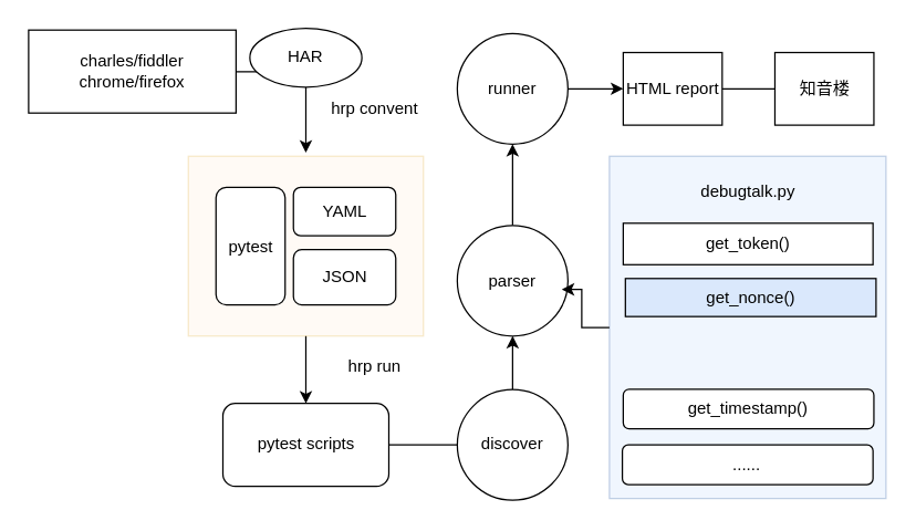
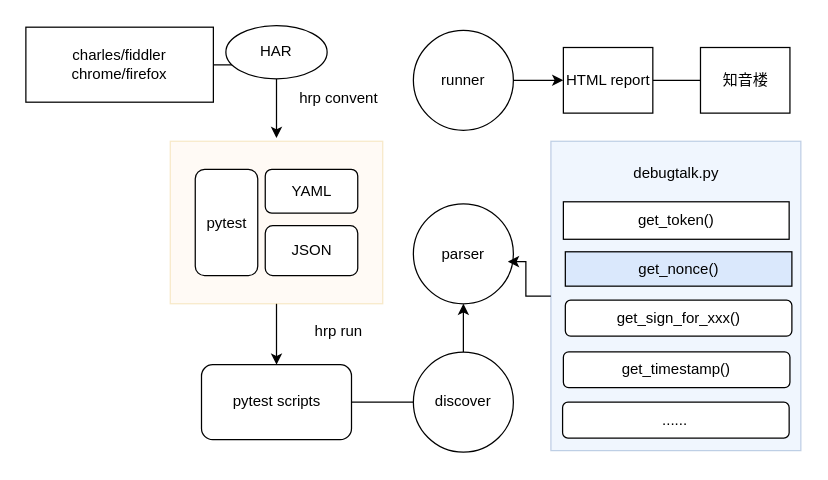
  <mxCell id="0" />
  <mxCell id="1" parent="0" />
  <mxCell id="2" value="" style="whiteSpace=wrap;html=1;fillColor=#dae8fc;strokeColor=#6c8ebf;opacity=40;" parent="1" vertex="1"><mxGeometry x="440" y="112.5" width="200" height="247.5" as="geometry" /></mxCell>
  <mxCell id="3" style="edgeStyle=orthogonalEdgeStyle;rounded=0;orthogonalLoop=1;jettySize=auto;html=1;entryX=0.5;entryY=0;entryDx=0;entryDy=0;" parent="1" source="4" target="14" edge="1"><mxGeometry relative="1" as="geometry" /></mxCell>
  <mxCell id="4" value="" style="whiteSpace=wrap;html=1;opacity=20;fillColor=#ffe6cc;strokeColor=#d79b00;" parent="1" vertex="1"><mxGeometry x="135.5" y="112.5" width="170" height="130" as="geometry" /></mxCell>
  <mxCell id="5" style="edgeStyle=orthogonalEdgeStyle;rounded=0;orthogonalLoop=1;jettySize=auto;html=1;entryX=0;entryY=0.5;entryDx=0;entryDy=0;" parent="1" source="6" target="8" edge="1"><mxGeometry relative="1" as="geometry" /></mxCell>
  <mxCell id="6" value="charles/fiddler&lt;br&gt;chrome/firefox" style="rounded=0;whiteSpace=wrap;html=1;" parent="1" vertex="1"><mxGeometry x="20" y="21.25" width="150" height="60" as="geometry" /></mxCell>
  <mxCell id="7" style="edgeStyle=orthogonalEdgeStyle;rounded=0;orthogonalLoop=1;jettySize=auto;html=1;" parent="1" source="8" edge="1"><mxGeometry relative="1" as="geometry"><mxPoint x="220.5" y="110" as="targetPoint" /></mxGeometry></mxCell>
  <mxCell id="8" value="HAR" style="ellipse;whiteSpace=wrap;html=1;" parent="1" vertex="1"><mxGeometry x="180" y="20" width="81" height="42.5" as="geometry" /></mxCell>
  <mxCell id="9" value="hrp convent" style="text;html=1;align=center;verticalAlign=middle;resizable=0;points=[];autosize=1;strokeColor=none;fillColor=none;" parent="1" vertex="1"><mxGeometry x="225" y="62.5" width="90" height="30" as="geometry" /></mxCell>
  <mxCell id="10" value="pytest" style="rounded=1;whiteSpace=wrap;html=1;" parent="1" vertex="1"><mxGeometry x="155.5" y="135" width="50" height="85" as="geometry" /></mxCell>
  <mxCell id="11" value="YAML" style="rounded=1;whiteSpace=wrap;html=1;" parent="1" vertex="1"><mxGeometry x="211.5" y="135" width="74" height="35" as="geometry" /></mxCell>
  <mxCell id="12" value="JSON" style="rounded=1;whiteSpace=wrap;html=1;" parent="1" vertex="1"><mxGeometry x="211.5" y="180" width="74" height="40" as="geometry" /></mxCell>
  <mxCell id="13" style="edgeStyle=orthogonalEdgeStyle;rounded=0;orthogonalLoop=1;jettySize=auto;html=1;entryX=0;entryY=0.5;entryDx=0;entryDy=0;endArrow=none;" parent="1" source="14" target="16" edge="1"><mxGeometry relative="1" as="geometry" /></mxCell>
  <mxCell id="14" value="pytest scripts" style="rounded=1;whiteSpace=wrap;html=1;" parent="1" vertex="1"><mxGeometry x="160.5" y="291.25" width="120" height="60" as="geometry" /></mxCell>
  <mxCell id="15" style="edgeStyle=orthogonalEdgeStyle;rounded=0;orthogonalLoop=1;jettySize=auto;html=1;entryX=0.5;entryY=1;entryDx=0;entryDy=0;" parent="1" source="16" target="18" edge="1"><mxGeometry relative="1" as="geometry" /></mxCell>
  <mxCell id="16" value="discover" style="ellipse;whiteSpace=wrap;html=1;aspect=fixed;" parent="1" vertex="1"><mxGeometry x="330" y="281.25" width="80" height="80" as="geometry" /></mxCell>
- <mxCell id="17" style="edgeStyle=orthogonalEdgeStyle;rounded=0;orthogonalLoop=1;jettySize=auto;html=1;entryX=0.5;entryY=1;entryDx=0;entryDy=0;" parent="1" source="18" target="20" edge="1"><mxGeometry relative="1" as="geometry" /></mxCell>
  <mxCell id="18" value="parser" style="ellipse;whiteSpace=wrap;html=1;aspect=fixed;" parent="1" vertex="1"><mxGeometry x="330" y="162.5" width="80" height="80" as="geometry" /></mxCell>
  <mxCell id="19" style="edgeStyle=orthogonalEdgeStyle;rounded=0;orthogonalLoop=1;jettySize=auto;html=1;entryX=0;entryY=0.5;entryDx=0;entryDy=0;" parent="1" source="20" target="23" edge="1"><mxGeometry relative="1" as="geometry" /></mxCell>
  <mxCell id="20" value="runner" style="ellipse;whiteSpace=wrap;html=1;aspect=fixed;" parent="1" vertex="1"><mxGeometry x="330" y="23.75" width="80" height="80" as="geometry" /></mxCell>
  <mxCell id="21" value="hrp run" style="text;html=1;align=center;verticalAlign=middle;resizable=0;points=[];autosize=1;strokeColor=none;fillColor=none;" parent="1" vertex="1"><mxGeometry x="240" y="250" width="60" height="30" as="geometry" /></mxCell>
  <mxCell id="22" style="edgeStyle=orthogonalEdgeStyle;rounded=0;orthogonalLoop=1;jettySize=auto;html=1;entryX=0;entryY=0.5;entryDx=0;entryDy=0;endArrow=none;" parent="1" source="23" target="27" edge="1"><mxGeometry relative="1" as="geometry" /></mxCell>
  <mxCell id="23" value="HTML report" style="whiteSpace=wrap;html=1;" parent="1" vertex="1"><mxGeometry x="450" y="37.5" width="71.56" height="52.5" as="geometry" /></mxCell>
  <mxCell id="24" value="get_token()" style="rounded=0;whiteSpace=wrap;html=1;" parent="1" vertex="1"><mxGeometry x="450" y="160.93" width="180.62" height="30" as="geometry" /></mxCell>
  <mxCell id="25" value="get_nonce()" style="rounded=0;whiteSpace=wrap;html=1;fillColor=#dae8fc;" parent="1" vertex="1"><mxGeometry x="451.56" y="200.93" width="181.25" height="27.5" as="geometry" /></mxCell>
+ <mxCell id="26" value="get_sign_for_xxx()" style="rounded=1;whiteSpace=wrap;html=1;" parent="1" vertex="1"><mxGeometry x="451.56" y="239.68" width="181.25" height="28.75" as="geometry" /></mxCell>
  <mxCell id="27" value="知音楼" style="whiteSpace=wrap;html=1;" parent="1" vertex="1"><mxGeometry x="559.69" y="37.5" width="71.56" height="52.5" as="geometry" /></mxCell>
  <mxCell id="28" value="debugtalk.py" style="text;html=1;align=center;verticalAlign=middle;resizable=0;points=[];autosize=1;strokeColor=none;fillColor=none;" parent="1" vertex="1"><mxGeometry x="495.31" y="123.43" width="90" height="30" as="geometry" /></mxCell>
  <mxCell id="29" value="get_timestamp()" style="rounded=1;whiteSpace=wrap;html=1;" parent="1" vertex="1"><mxGeometry x="450" y="280.93" width="181.25" height="28.75" as="geometry" /></mxCell>
  <mxCell id="30" style="edgeStyle=orthogonalEdgeStyle;rounded=0;orthogonalLoop=1;jettySize=auto;html=1;entryX=0.945;entryY=0.579;entryDx=0;entryDy=0;entryPerimeter=0;" parent="1" source="2" target="18" edge="1"><mxGeometry relative="1" as="geometry" /></mxCell>
  <mxCell id="31" value="......" style="rounded=1;whiteSpace=wrap;html=1;" parent="1" vertex="1"><mxGeometry x="449.37" y="321.25" width="181.25" height="28.75" as="geometry" /></mxCell>
